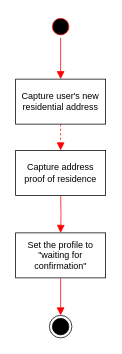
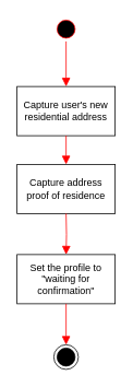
  <mxCell id="0" />
  <mxCell id="1" parent="0" />
  <mxCell id="2" value="" style="ellipse;html=1;shape=startState;fillColor=light-dark(#000000,#000000);strokeColor=light-dark(#FF0000,#FFFFFF);" vertex="1" parent="1"><mxGeometry x="65" y="20" width="30" height="30" as="geometry" /></mxCell>
  <mxCell id="3" value="" style="edgeStyle=orthogonalEdgeStyle;html=1;verticalAlign=bottom;endArrow=block;endSize=8;strokeColor=light-dark(#FF0000,#000000);rounded=0;endFill=1;entryX=0.5;entryY=0;entryDx=0;entryDy=0;" edge="1" source="2" parent="1" target="4"><mxGeometry relative="1" as="geometry"><mxPoint x="80" y="120" as="targetPoint" /></mxGeometry></mxCell>
  <mxCell id="4" value="Capture user's new residential address" style="rounded=0;whiteSpace=wrap;html=1;" vertex="1" parent="1"><mxGeometry x="20" y="105" width="120" height="60" as="geometry" /></mxCell>
- <mxCell id="5" value="" style="edgeStyle=orthogonalEdgeStyle;html=1;verticalAlign=bottom;endArrow=block;endSize=8;strokeColor=light-dark(#FF0000,#000000);rounded=0;endFill=1;entryX=0.5;entryY=0;entryDx=0;entryDy=0;exitX=0.5;exitY=1;exitDx=0;exitDy=0;dashed=1;" edge="1" parent="1" target="6" source="4"><mxGeometry relative="1" as="geometry"><mxPoint x="80" y="230" as="targetPoint" /><mxPoint x="80" y="160" as="sourcePoint" /></mxGeometry></mxCell>
+ <mxCell id="5" value="" style="edgeStyle=orthogonalEdgeStyle;html=1;verticalAlign=bottom;endArrow=block;endSize=8;strokeColor=light-dark(#FF0000,#000000);rounded=0;endFill=1;entryX=0.5;entryY=0;entryDx=0;entryDy=0;exitX=0.5;exitY=1;exitDx=0;exitDy=0;" edge="1" parent="1" target="6" source="4"><mxGeometry relative="1" as="geometry"><mxPoint x="80" y="230" as="targetPoint" /><mxPoint x="80" y="160" as="sourcePoint" /></mxGeometry></mxCell>
  <mxCell id="6" value="Capture address proof of residence" style="rounded=0;whiteSpace=wrap;html=1;" vertex="1" parent="1"><mxGeometry x="20" y="200" width="120" height="60" as="geometry" /></mxCell>
  <mxCell id="7" value="" style="ellipse;html=1;shape=endState;fillColor=#000000;strokeColor=light-dark(#000000,#000000);" vertex="1" parent="1"><mxGeometry x="65" y="420" width="30" height="30" as="geometry" /></mxCell>
  <mxCell id="8" value="" style="edgeStyle=orthogonalEdgeStyle;html=1;verticalAlign=bottom;endArrow=block;endSize=8;strokeColor=light-dark(#FF0000,#000000);rounded=0;endFill=1;exitX=0.5;exitY=1;exitDx=0;exitDy=0;entryX=0.5;entryY=0;entryDx=0;entryDy=0;" edge="1" parent="1" target="9"><mxGeometry relative="1" as="geometry"><mxPoint x="80" y="310" as="targetPoint" /><mxPoint x="80" y="260" as="sourcePoint" /></mxGeometry></mxCell>
  <mxCell id="9" value="Set the profile to &quot;waiting for confirmation&quot;" style="rounded=0;whiteSpace=wrap;html=1;" vertex="1" parent="1"><mxGeometry x="20" y="310" width="120" height="60" as="geometry" /></mxCell>
  <mxCell id="10" value="" style="edgeStyle=orthogonalEdgeStyle;html=1;verticalAlign=bottom;endArrow=block;endSize=8;strokeColor=light-dark(#FF0000,#000000);rounded=0;endFill=1;exitX=0.5;exitY=1;exitDx=0;exitDy=0;entryX=0.5;entryY=0;entryDx=0;entryDy=0;" edge="1" parent="1" source="9" target="7"><mxGeometry relative="1" as="geometry"><mxPoint x="115" y="430" as="targetPoint" /><mxPoint x="115" y="380" as="sourcePoint" /></mxGeometry></mxCell>
